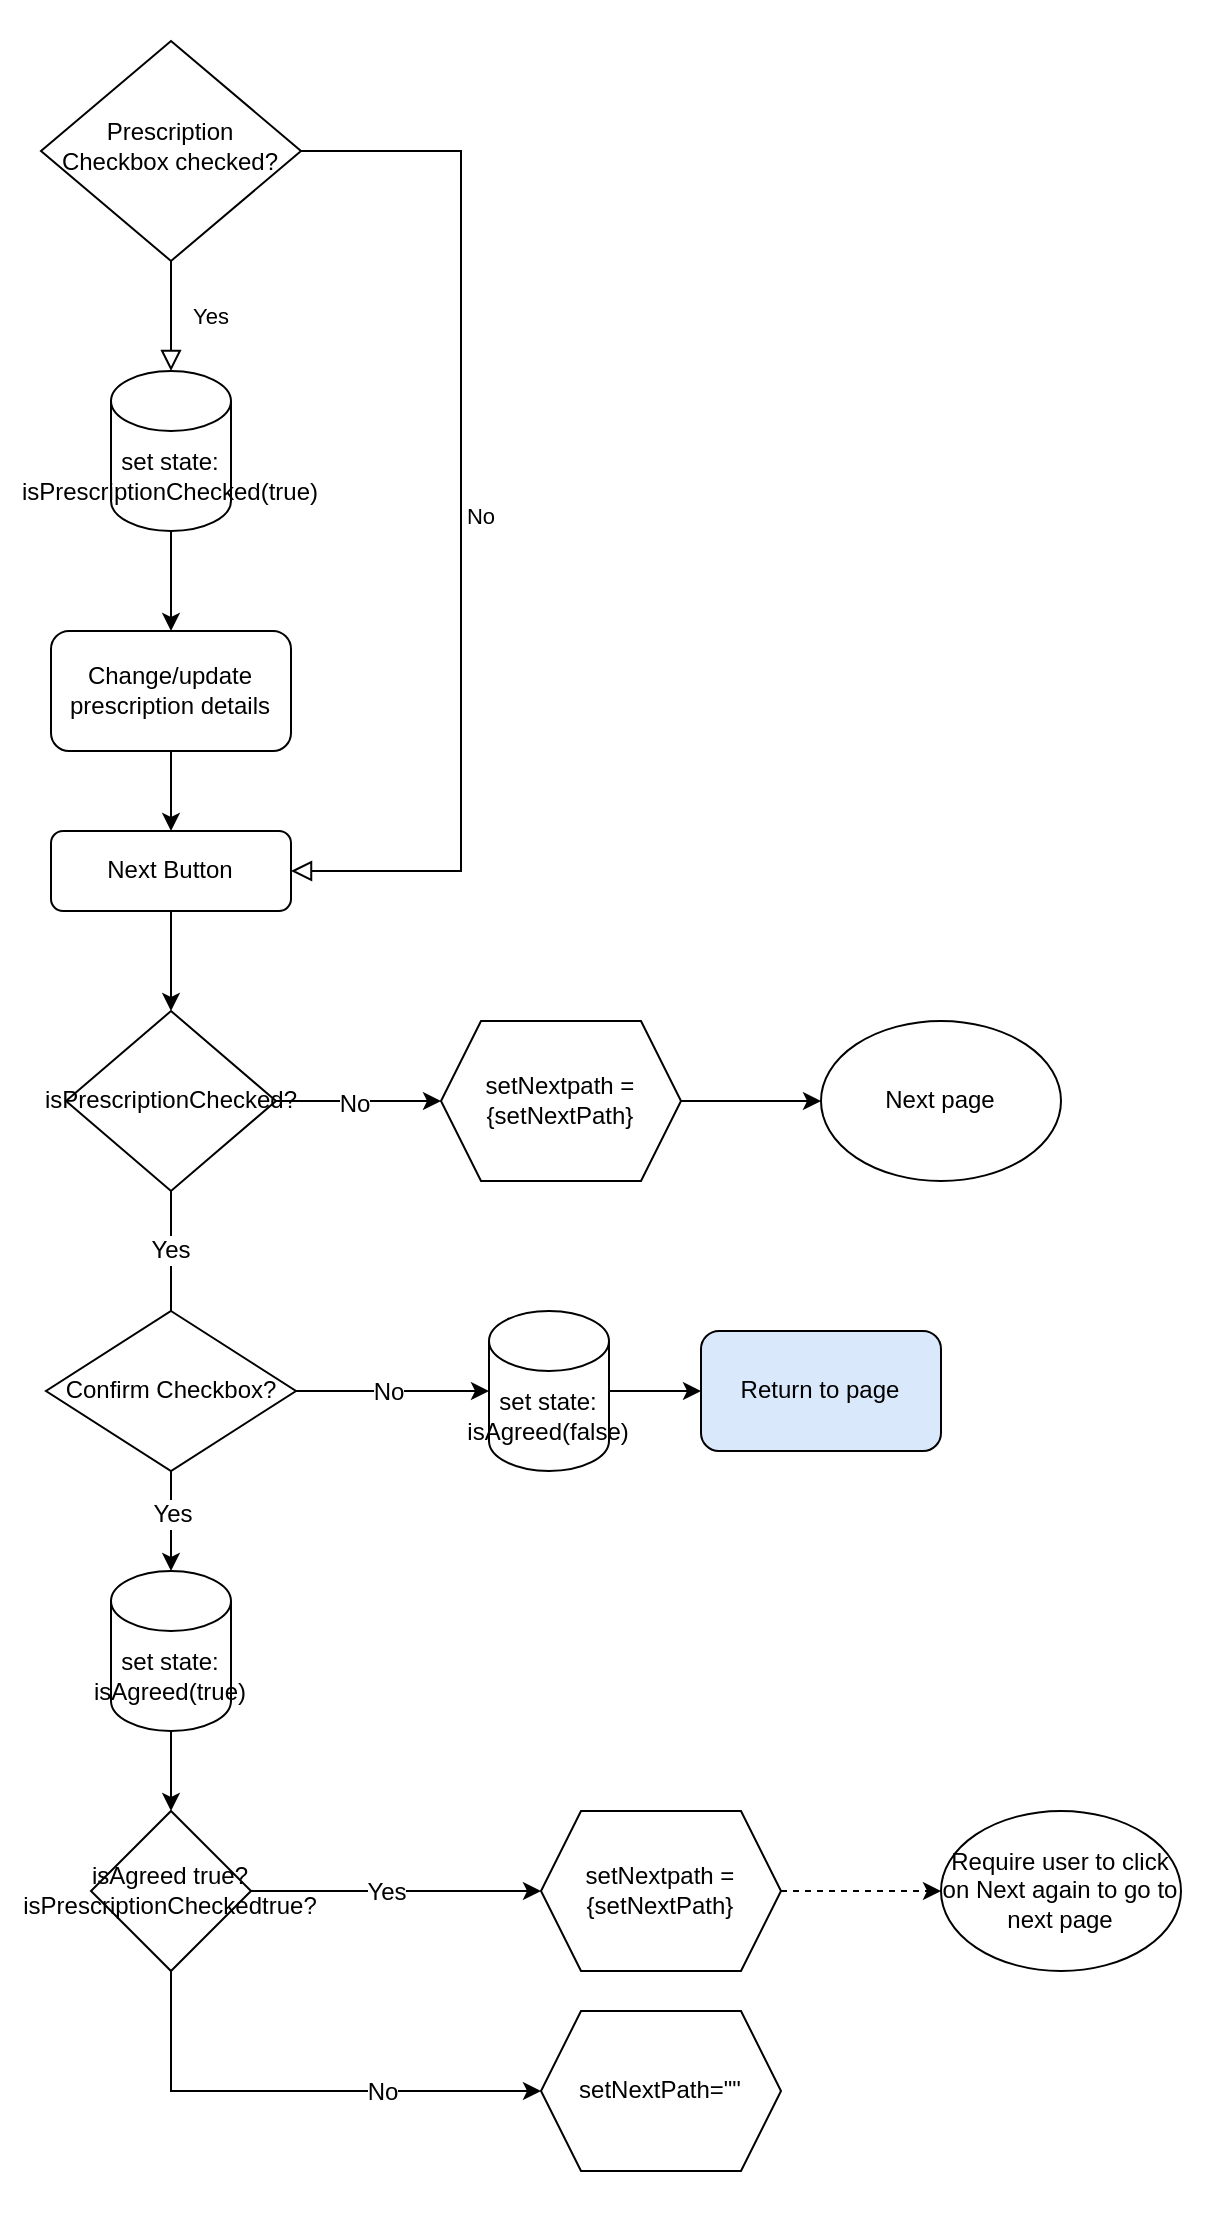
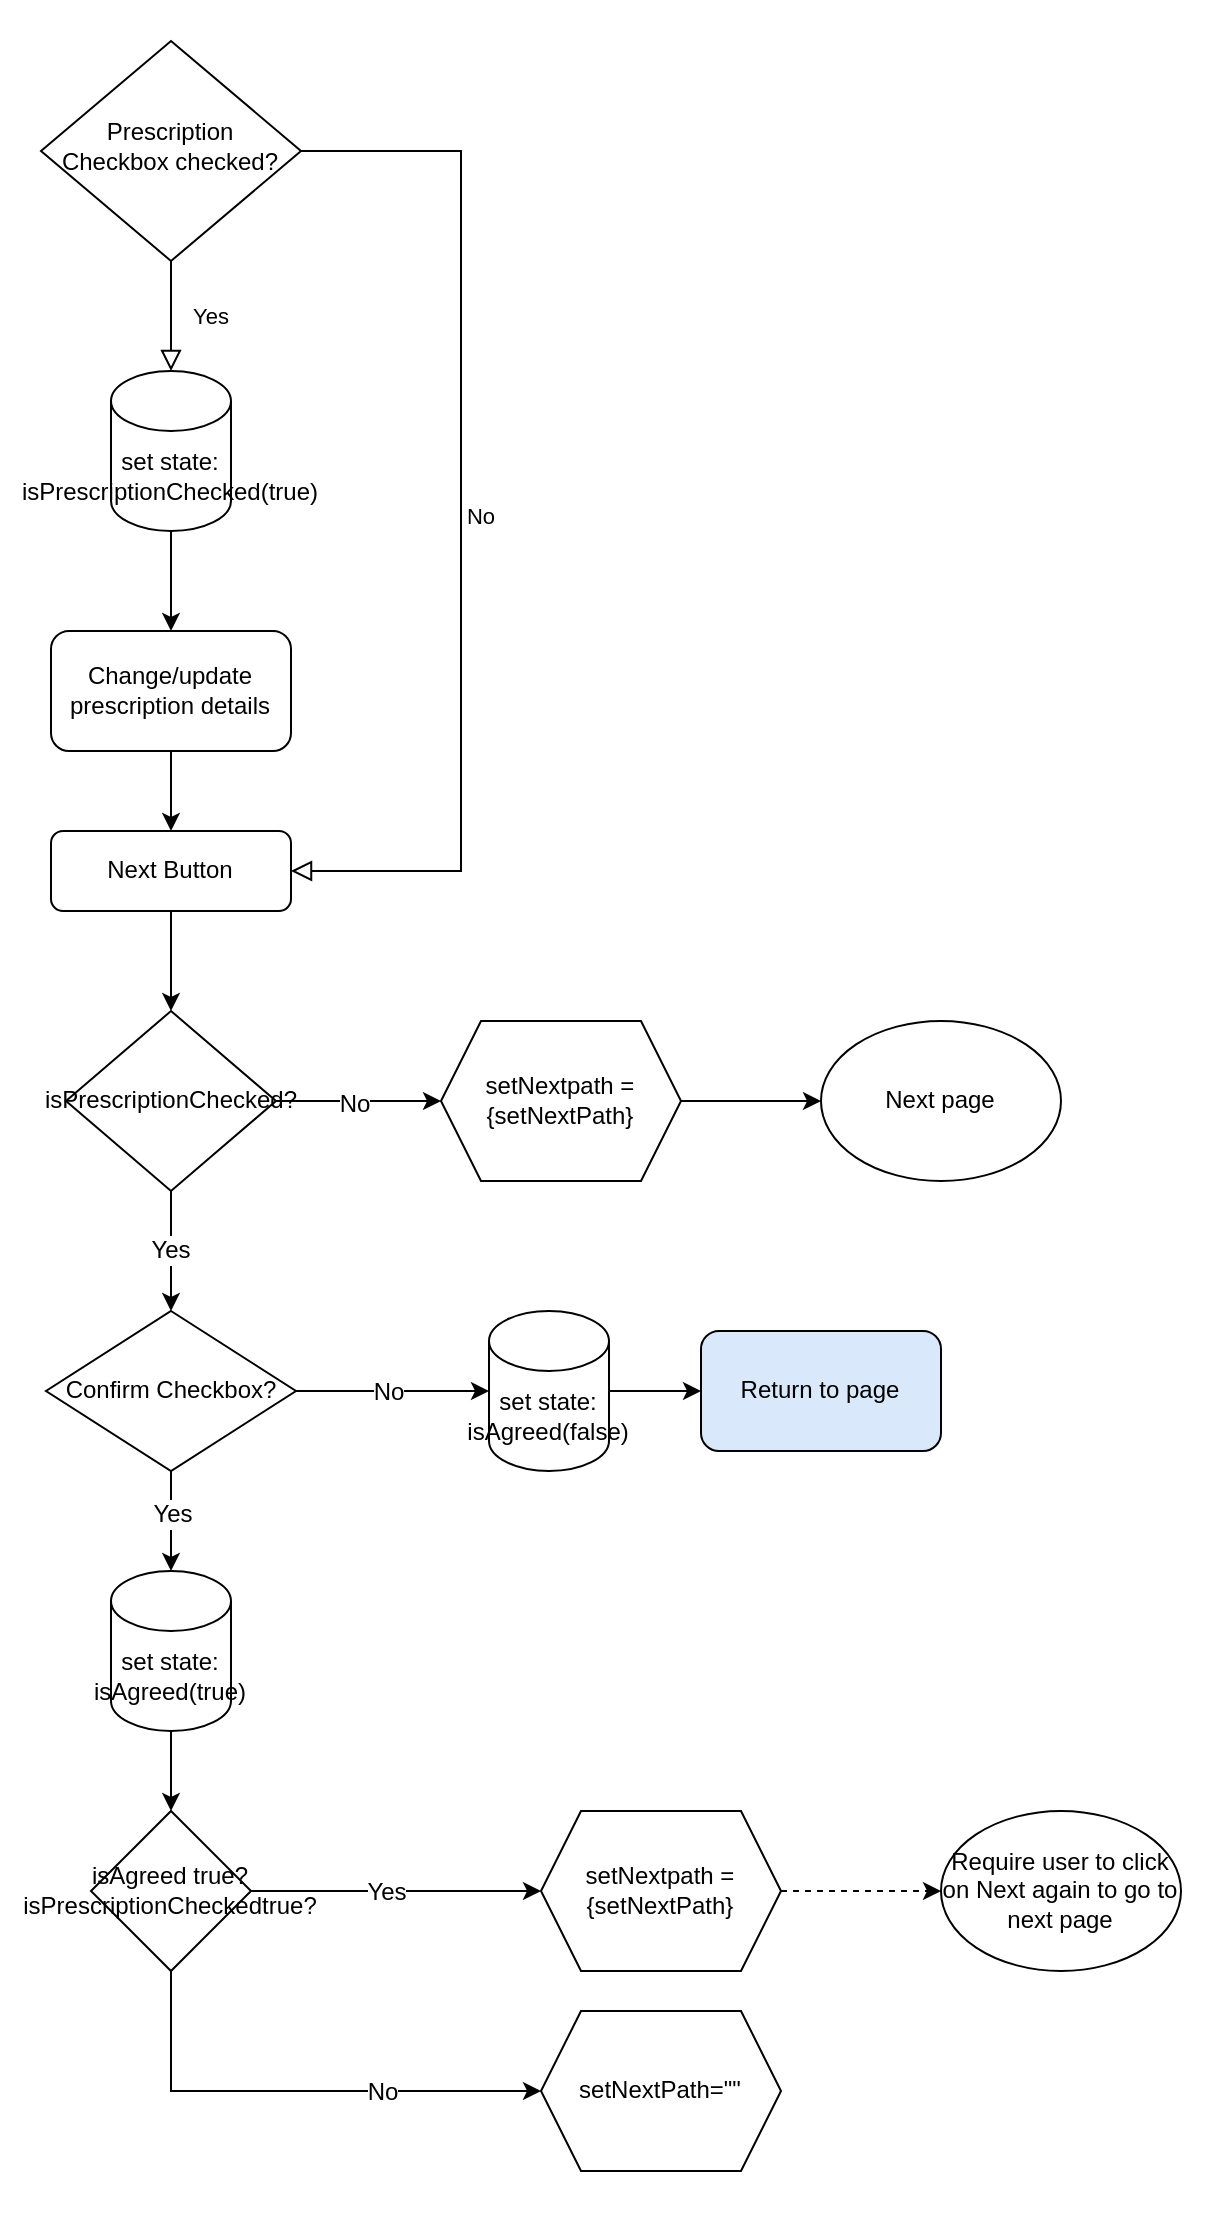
  <mxCell id="0" />
  <mxCell id="1" parent="0" />
  <mxCell id="2" value="Yes" style="rounded=0;html=1;jettySize=auto;orthogonalLoop=1;fontSize=11;endArrow=block;endFill=0;endSize=8;strokeWidth=1;shadow=0;labelBackgroundColor=none;edgeStyle=orthogonalEdgeStyle;" parent="1" source="4" target="10" edge="1"><mxGeometry y="20" relative="1" as="geometry"><mxPoint as="offset" /><mxPoint x="85" y="195" as="targetPoint" /></mxGeometry></mxCell>
  <mxCell id="3" value="No" style="edgeStyle=orthogonalEdgeStyle;rounded=0;html=1;jettySize=auto;orthogonalLoop=1;fontSize=11;endArrow=block;endFill=0;endSize=8;strokeWidth=1;shadow=0;labelBackgroundColor=none;" parent="1" source="4" target="6" edge="1"><mxGeometry y="10" relative="1" as="geometry"><mxPoint as="offset" /><Array as="points"><mxPoint x="230" y="75" /><mxPoint x="230" y="435" /></Array></mxGeometry></mxCell>
  <mxCell id="4" value="&lt;div style=&quot;font-size: 12px&quot;&gt;Prescription Checkbox checked?&lt;/div&gt;" style="rhombus;whiteSpace=wrap;html=1;shadow=0;fontFamily=Helvetica;fontSize=12;align=center;strokeWidth=1;spacing=6;spacingTop=-4;" parent="1" vertex="1"><mxGeometry x="20" y="20" width="130" height="110" as="geometry" /></mxCell>
  <mxCell id="5" value="" style="edgeStyle=orthogonalEdgeStyle;rounded=0;orthogonalLoop=1;jettySize=auto;html=1;fontSize=12;" parent="1" source="6" target="14" edge="1"><mxGeometry relative="1" as="geometry" /></mxCell>
  <mxCell id="6" value="Next Button" style="rounded=1;whiteSpace=wrap;html=1;fontSize=12;glass=0;strokeWidth=1;shadow=0;" parent="1" vertex="1"><mxGeometry x="25" y="415" width="120" height="40" as="geometry" /></mxCell>
  <mxCell id="7" value="" style="edgeStyle=orthogonalEdgeStyle;rounded=0;orthogonalLoop=1;jettySize=auto;html=1;fontSize=12;" parent="1" source="8" target="6" edge="1"><mxGeometry relative="1" as="geometry" /></mxCell>
  <mxCell id="8" value="Change/update prescription details" style="rounded=1;whiteSpace=wrap;html=1;fontSize=12;" parent="1" vertex="1"><mxGeometry x="25" y="315" width="120" height="60" as="geometry" /></mxCell>
  <mxCell id="9" value="" style="edgeStyle=orthogonalEdgeStyle;rounded=0;orthogonalLoop=1;jettySize=auto;html=1;fontSize=12;" parent="1" source="10" target="8" edge="1"><mxGeometry relative="1" as="geometry" /></mxCell>
  <mxCell id="10" value="set state: isPrescriptionChecked(true)" style="shape=cylinder3;whiteSpace=wrap;html=1;boundedLbl=1;backgroundOutline=1;size=15;fontSize=12;" parent="1" vertex="1"><mxGeometry x="55" y="185" width="60" height="80" as="geometry" /></mxCell>
- <mxCell id="11" value="Yes" style="edgeStyle=orthogonalEdgeStyle;rounded=0;orthogonalLoop=1;jettySize=auto;html=1;fontSize=12;entryX=0.5;entryY=0;entryDx=0;entryDy=0;endArrow=none;" parent="1" source="14" target="19" edge="1"><mxGeometry relative="1" as="geometry"><mxPoint x="85" y="665" as="targetPoint" /></mxGeometry></mxCell>
+ <mxCell id="11" value="Yes" style="edgeStyle=orthogonalEdgeStyle;rounded=0;orthogonalLoop=1;jettySize=auto;html=1;fontSize=12;entryX=0.5;entryY=0;entryDx=0;entryDy=0;" parent="1" source="14" target="19" edge="1"><mxGeometry relative="1" as="geometry"><mxPoint x="85" y="665" as="targetPoint" /></mxGeometry></mxCell>
  <mxCell id="12" style="edgeStyle=orthogonalEdgeStyle;rounded=0;orthogonalLoop=1;jettySize=auto;html=1;entryX=0;entryY=0.5;entryDx=0;entryDy=0;fontSize=12;" edge="1" parent="1" source="14" target="36"><mxGeometry relative="1" as="geometry" /></mxCell>
  <mxCell id="13" value="No" style="edgeLabel;html=1;align=center;verticalAlign=middle;resizable=0;points=[];fontSize=12;" vertex="1" connectable="0" parent="12"><mxGeometry x="-0.082" y="-1" relative="1" as="geometry"><mxPoint x="1" as="offset" /></mxGeometry></mxCell>
  <mxCell id="14" value="isPrescriptionChecked?" style="rhombus;whiteSpace=wrap;html=1;fontSize=12;" parent="1" vertex="1"><mxGeometry x="32.5" y="505" width="105" height="90" as="geometry" /></mxCell>
  <mxCell id="15" value="" style="edgeStyle=orthogonalEdgeStyle;rounded=0;orthogonalLoop=1;jettySize=auto;html=1;fontSize=12;entryX=0.5;entryY=0;entryDx=0;entryDy=0;entryPerimeter=0;" parent="1" source="19" target="22" edge="1"><mxGeometry relative="1" as="geometry"><mxPoint x="110" y="805" as="targetPoint" /></mxGeometry></mxCell>
  <mxCell id="16" value="Yes" style="edgeLabel;html=1;align=center;verticalAlign=middle;resizable=0;points=[];fontSize=12;" parent="15" vertex="1" connectable="0"><mxGeometry x="-0.167" relative="1" as="geometry"><mxPoint as="offset" /></mxGeometry></mxCell>
  <mxCell id="17" value="" style="edgeStyle=orthogonalEdgeStyle;rounded=0;orthogonalLoop=1;jettySize=auto;html=1;fontSize=12;" parent="1" source="19" target="24" edge="1"><mxGeometry relative="1" as="geometry"><mxPoint x="210" y="705" as="targetPoint" /></mxGeometry></mxCell>
  <mxCell id="18" value="No" style="edgeLabel;html=1;align=center;verticalAlign=middle;resizable=0;points=[];fontSize=12;" parent="17" vertex="1" connectable="0"><mxGeometry x="-0.067" relative="1" as="geometry"><mxPoint x="1" as="offset" /></mxGeometry></mxCell>
  <mxCell id="19" value="Confirm Checkbox?" style="rhombus;whiteSpace=wrap;html=1;fontSize=12;" parent="1" vertex="1"><mxGeometry x="22.5" y="655" width="125" height="80" as="geometry" /></mxCell>
  <mxCell id="20" value="Return to page" style="rounded=1;whiteSpace=wrap;html=1;fontSize=12;fillColor=#dae8fc;" parent="1" vertex="1"><mxGeometry x="350" y="665" width="120" height="60" as="geometry" /></mxCell>
  <mxCell id="21" value="" style="edgeStyle=orthogonalEdgeStyle;rounded=0;orthogonalLoop=1;jettySize=auto;html=1;fontSize=12;" edge="1" parent="1" source="22" target="29"><mxGeometry relative="1" as="geometry" /></mxCell>
  <mxCell id="22" value="set state: isAgreed(true)" style="shape=cylinder3;whiteSpace=wrap;html=1;boundedLbl=1;backgroundOutline=1;size=15;fontSize=12;" vertex="1" parent="1"><mxGeometry x="55" y="785" width="60" height="80" as="geometry" /></mxCell>
  <mxCell id="23" value="" style="edgeStyle=orthogonalEdgeStyle;rounded=0;orthogonalLoop=1;jettySize=auto;html=1;fontSize=12;" edge="1" parent="1" source="24" target="20"><mxGeometry relative="1" as="geometry" /></mxCell>
  <mxCell id="24" value="set state: isAgreed(false)" style="shape=cylinder3;whiteSpace=wrap;html=1;boundedLbl=1;backgroundOutline=1;size=15;fontSize=12;" vertex="1" parent="1"><mxGeometry x="244" y="655" width="60" height="80" as="geometry" /></mxCell>
  <mxCell id="25" style="edgeStyle=orthogonalEdgeStyle;rounded=0;orthogonalLoop=1;jettySize=auto;html=1;entryX=0;entryY=0.5;entryDx=0;entryDy=0;fontSize=12;" edge="1" parent="1" source="29" target="31"><mxGeometry relative="1" as="geometry" /></mxCell>
  <mxCell id="26" value="Yes" style="edgeLabel;html=1;align=center;verticalAlign=middle;resizable=0;points=[];fontSize=12;" vertex="1" connectable="0" parent="25"><mxGeometry x="-0.079" relative="1" as="geometry"><mxPoint as="offset" /></mxGeometry></mxCell>
  <mxCell id="27" style="edgeStyle=orthogonalEdgeStyle;rounded=0;orthogonalLoop=1;jettySize=auto;html=1;entryX=0;entryY=0.5;entryDx=0;entryDy=0;fontSize=12;" edge="1" parent="1" source="29" target="32"><mxGeometry relative="1" as="geometry"><Array as="points"><mxPoint x="85" y="1045" /></Array></mxGeometry></mxCell>
  <mxCell id="28" value="No" style="edgeLabel;html=1;align=center;verticalAlign=middle;resizable=0;points=[];fontSize=12;" vertex="1" connectable="0" parent="27"><mxGeometry x="-0.257" y="-1" relative="1" as="geometry"><mxPoint x="74" y="-1" as="offset" /></mxGeometry></mxCell>
  <mxCell id="29" value="isAgreed true?&lt;br&gt;isPrescriptionCheckedtrue?" style="rhombus;whiteSpace=wrap;html=1;fontSize=12;" vertex="1" parent="1"><mxGeometry x="45" y="905" width="80" height="80" as="geometry" /></mxCell>
  <mxCell id="30" style="edgeStyle=orthogonalEdgeStyle;rounded=0;orthogonalLoop=1;jettySize=auto;html=1;entryX=0;entryY=0.5;entryDx=0;entryDy=0;fontSize=12;dashed=1;" edge="1" parent="1" source="31" target="33"><mxGeometry relative="1" as="geometry" /></mxCell>
  <mxCell id="31" value="setNextpath = {setNextPath}" style="shape=hexagon;perimeter=hexagonPerimeter2;whiteSpace=wrap;html=1;fixedSize=1;fontSize=12;" vertex="1" parent="1"><mxGeometry x="270" y="905" width="120" height="80" as="geometry" /></mxCell>
  <mxCell id="32" value="setNextPath=&quot;&quot;" style="shape=hexagon;perimeter=hexagonPerimeter2;whiteSpace=wrap;html=1;fixedSize=1;fontSize=12;" vertex="1" parent="1"><mxGeometry x="270" y="1005" width="120" height="80" as="geometry" /></mxCell>
  <mxCell id="33" value="Require user to click on Next again to go to next page" style="ellipse;whiteSpace=wrap;html=1;fontSize=12;" vertex="1" parent="1"><mxGeometry x="470" y="905" width="120" height="80" as="geometry" /></mxCell>
  <mxCell id="34" value="Next page" style="ellipse;whiteSpace=wrap;html=1;fontSize=12;" vertex="1" parent="1"><mxGeometry x="410" y="510" width="120" height="80" as="geometry" /></mxCell>
  <mxCell id="35" style="edgeStyle=orthogonalEdgeStyle;rounded=0;orthogonalLoop=1;jettySize=auto;html=1;entryX=0;entryY=0.5;entryDx=0;entryDy=0;fontSize=12;" edge="1" parent="1" source="36" target="34"><mxGeometry relative="1" as="geometry" /></mxCell>
  <mxCell id="36" value="setNextpath = {setNextPath}" style="shape=hexagon;perimeter=hexagonPerimeter2;whiteSpace=wrap;html=1;fixedSize=1;fontSize=12;" vertex="1" parent="1"><mxGeometry x="220" y="510" width="120" height="80" as="geometry" /></mxCell>
